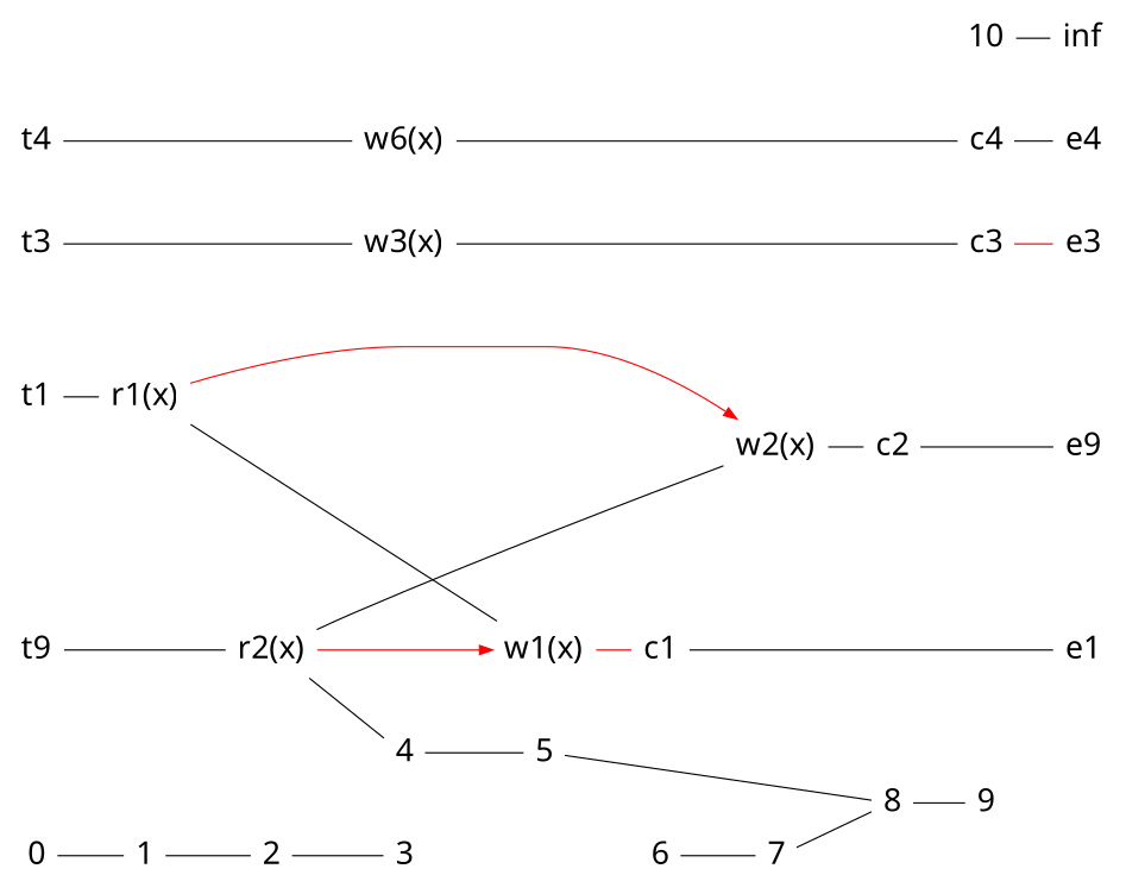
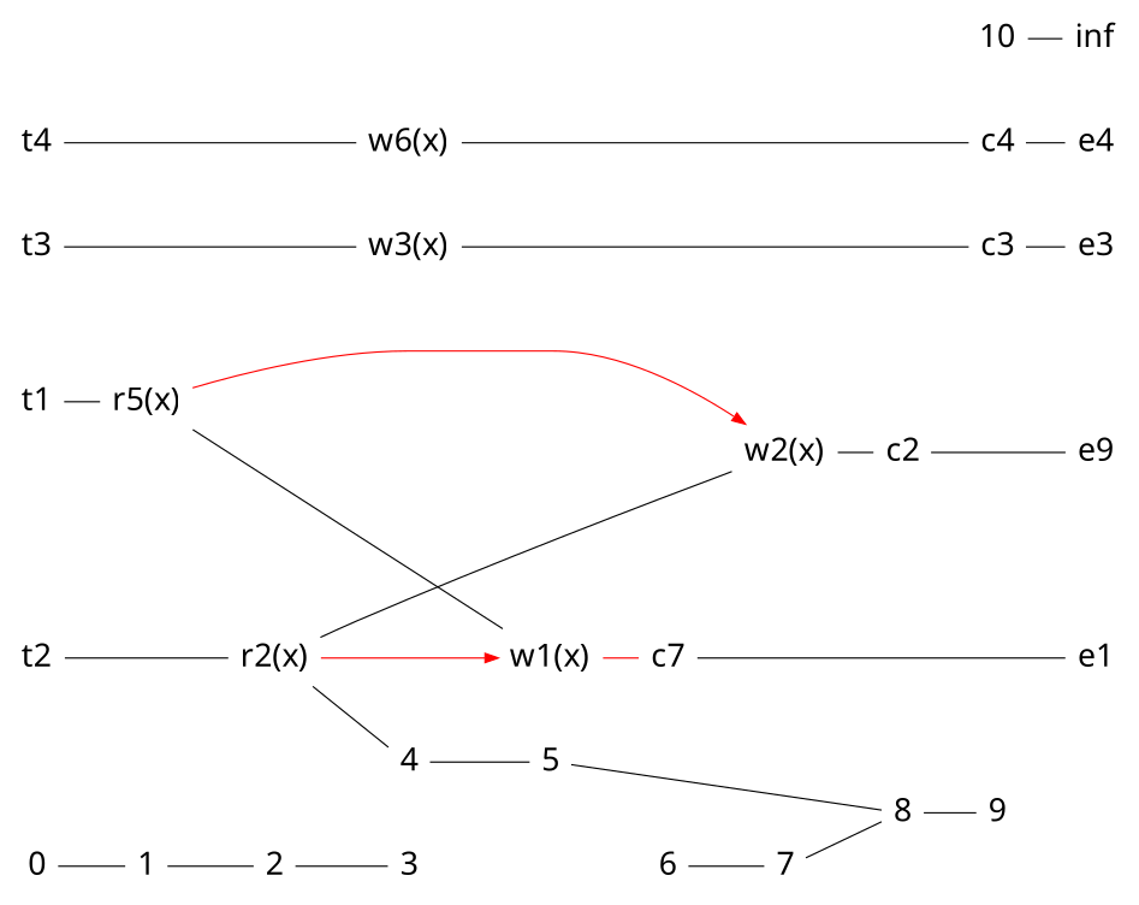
  digraph {
    fontname=Roboto
    rankdir=LR
    ranksep=0.2
    node [fontname="MJXc-TeX-math-I,MJXc-TeX-math-Ix,MJXc-TeX-math-Iw" fontsize=12 margin=0.05 shape=plaintext]
    edge [arrowsize=0 minlen=1 penwidth=0.5]
    0 [height=0 width=0]
    t1 [height=0 width=0]
-   t2 [height=0 width=0 label=t9]
+   t2 [height=0 width=0]
    t3 [height=0 width=0]
    t4 [height=0 width=0]
    1 [height=0 width=0]
-   "r1(x)" [height=0 width=0]
+   "r1(x)" [height=0 width=0 label="r5(x)"]
    2 [height=0 width=0]
    "r2(x)" [height=0 width=0]
    3 [height=0 width=0]
    "w3(x)" [height=0 width=0]
    4 [height=0 width=0]
    n13 [height=0 label="w6(x)" width=0]
    5 [height=0 width=0]
    "w1(x)" [height=0 width=0]
    6 [height=0 width=0]
-   c1 [height=0 width=0]
+   c1 [height=0 width=0 label=c7]
    7 [height=0 width=0]
    "w2(x)" [height=0 width=0]
    8 [height=0 width=0]
    c2 [height=0 width=0]
    9 [height=0 width=0]
    c3 [height=0 width=0]
    10 [height=0 width=0]
    c4 [height=0 width=0]
    inf [height=0 width=0]
    e1 [height=0 width=0]
    n28 [height=0 label=e9 width=0]
    e3 [height=0 width=0]
    e4 [height=0 width=0]
    subgraph sub_1 {
      rank=same
      0
      t1
      t2
      t3
      t4
    }
    subgraph sub_2 {
      rank=same
      1
      "r1(x)"
    }
    subgraph sub_3 {
      rank=same
      2
      "r2(x)"
    }
    subgraph sub_4 {
      rank=same
      3
      "w3(x)"
    }
    subgraph sub_5 {
      rank=same
      4
      n13
    }
    subgraph sub_6 {
      rank=same
      5
      "w1(x)"
    }
    subgraph sub_7 {
      rank=same
      6
      c1
    }
    subgraph sub_8 {
      rank=same
      7
      "w2(x)"
    }
    subgraph sub_9 {
      rank=same
      8
      c2
    }
    subgraph sub_10 {
      rank=same
      9
      c3
    }
    subgraph sub_11 {
      rank=same
      10
      c4
    }
    subgraph sub_12 {
      rank=same
      inf
      e1
      n28
      e3
      e4
    }
    subgraph sub_13 {
      t1
      "r1(x)"
      "w1(x)"
      c1
      e1
    }
    subgraph sub_14 {
      t2
      "r2(x)"
      "w2(x)"
      c2
      n28
    }
    subgraph sub_15 {
      t3
      "w3(x)"
      c3
      e3
    }
    subgraph sub_16 {
      t4
      n13
      c4
      e4
    }
    subgraph sub_17 {
      mindist=100.0
      0
      1
      2
      3
      4
      5
      6
      7
      8
      9
      10
      inf
    }
    0 -> 1
    t1 -> "r1(x)"
    t2 -> "r2(x)"
    t3 -> "w3(x)"
    t4 -> n13
    1 -> 2
    "r1(x)" -> "w1(x)"
    "r1(x)" -> "w2(x)" [arrowsize=0.5 color=red]
    2 -> 3
    "r2(x)" -> 4
    "r2(x)" -> "w1(x)" [arrowsize=0.5 color=red]
    "r2(x)" -> "w2(x)"
    "w3(x)" -> c3
    4 -> 5
    n13 -> c4
    5 -> 8
    "w1(x)" -> c1 [color=red]
    6 -> 7
    c1 -> e1
    7 -> 8
    "w2(x)" -> c2
    8 -> 9
    c2 -> n28
-   c3 -> e3 [color=red]
+   c3 -> e3
    10 -> inf
    c4 -> e4
  }
